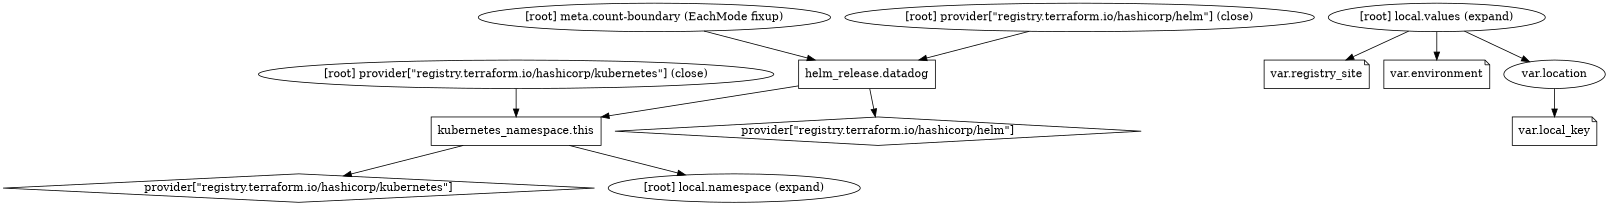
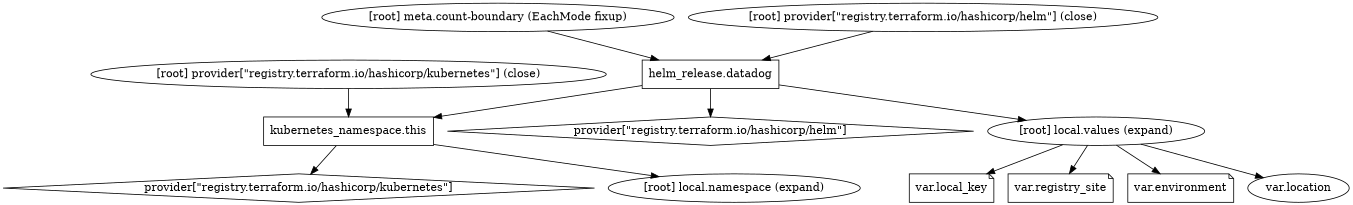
  digraph {
    compound=true
    newrank=true
    n1 [label="helm_release.datadog" shape=box]
    n2 [label="kubernetes_namespace.this" shape=box]
    n3 [label="provider[\"registry.terraform.io/hashicorp/helm\"]" shape=diamond]
    "[root] local.values (expand)"
    n5 [label="provider[\"registry.terraform.io/hashicorp/kubernetes\"]" shape=diamond]
    "[root] local.namespace (expand)"
    n7 [label="var.local_key" shape=note]
    n8 [label="var.registry_site" shape=note]
    n9 [label="var.environment" shape=note]
    n10 [label="var.location" shape=ellipse]
    "[root] meta.count-boundary (EachMode fixup)"
    "[root] provider[\"registry.terraform.io/hashicorp/helm\"] (close)"
    "[root] provider[\"registry.terraform.io/hashicorp/kubernetes\"] (close)"
    subgraph sub_1 {
      n1
      n2
      n3
      "[root] local.values (expand)"
      n5
      "[root] local.namespace (expand)"
      n7
      n8
      n9
      n10
      "[root] meta.count-boundary (EachMode fixup)"
      "[root] provider[\"registry.terraform.io/hashicorp/helm\"] (close)"
      "[root] provider[\"registry.terraform.io/hashicorp/kubernetes\"] (close)"
    }
    n1 -> n2
    n1 -> n3
+   n1 -> "[root] local.values (expand)"
    n2 -> n5
    n2 -> "[root] local.namespace (expand)"
-   n10 -> n7
+   "[root] local.values (expand)" -> n7
    "[root] local.values (expand)" -> n8
    "[root] local.values (expand)" -> n9
    "[root] local.values (expand)" -> n10
    "[root] meta.count-boundary (EachMode fixup)" -> n1
    "[root] provider[\"registry.terraform.io/hashicorp/helm\"] (close)" -> n1
    "[root] provider[\"registry.terraform.io/hashicorp/kubernetes\"] (close)" -> n2
  }
